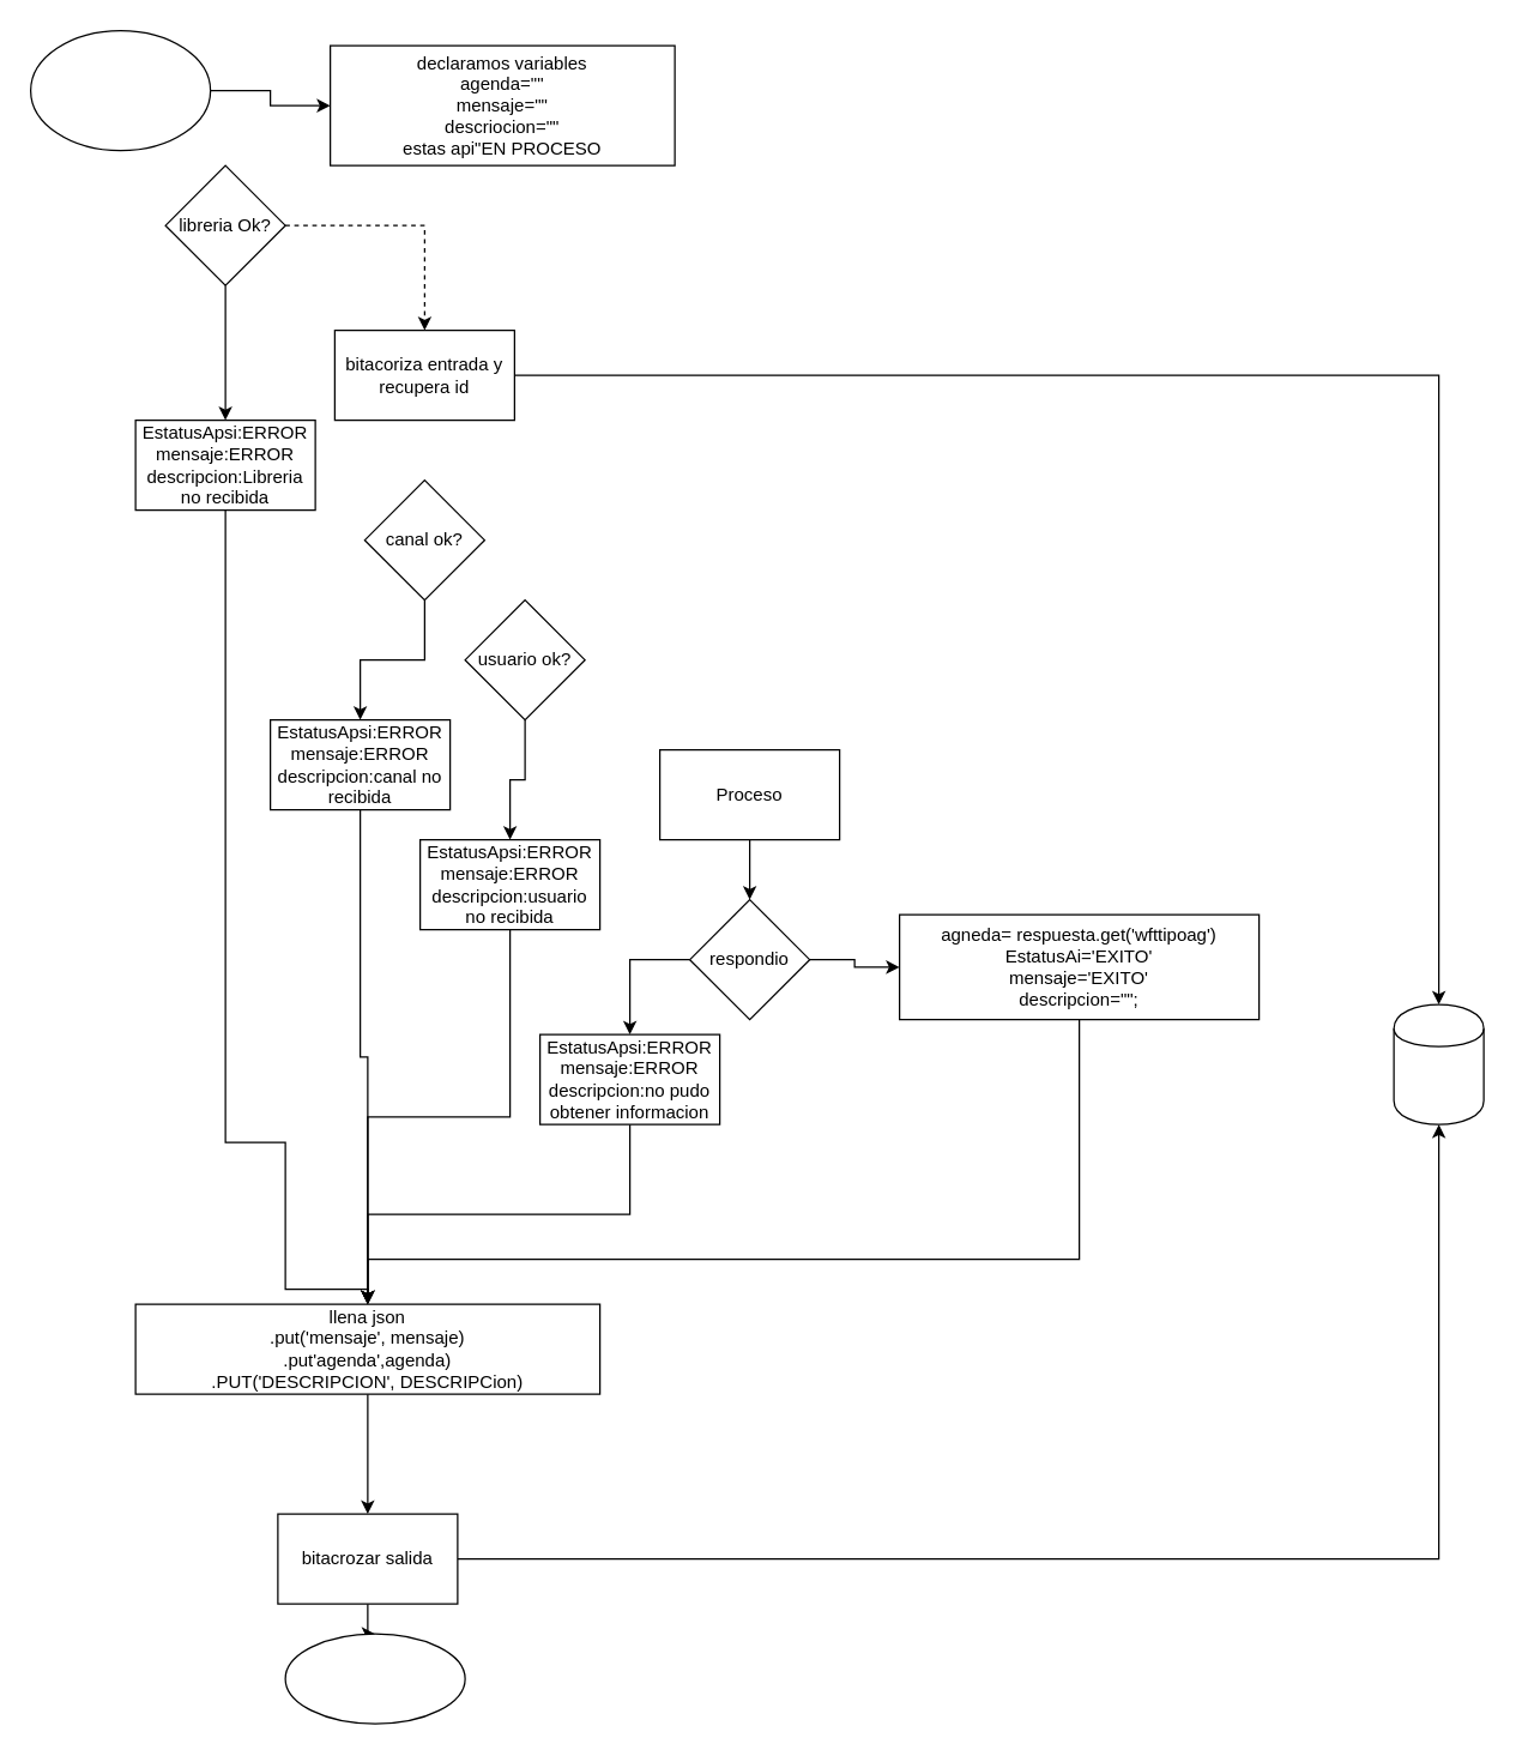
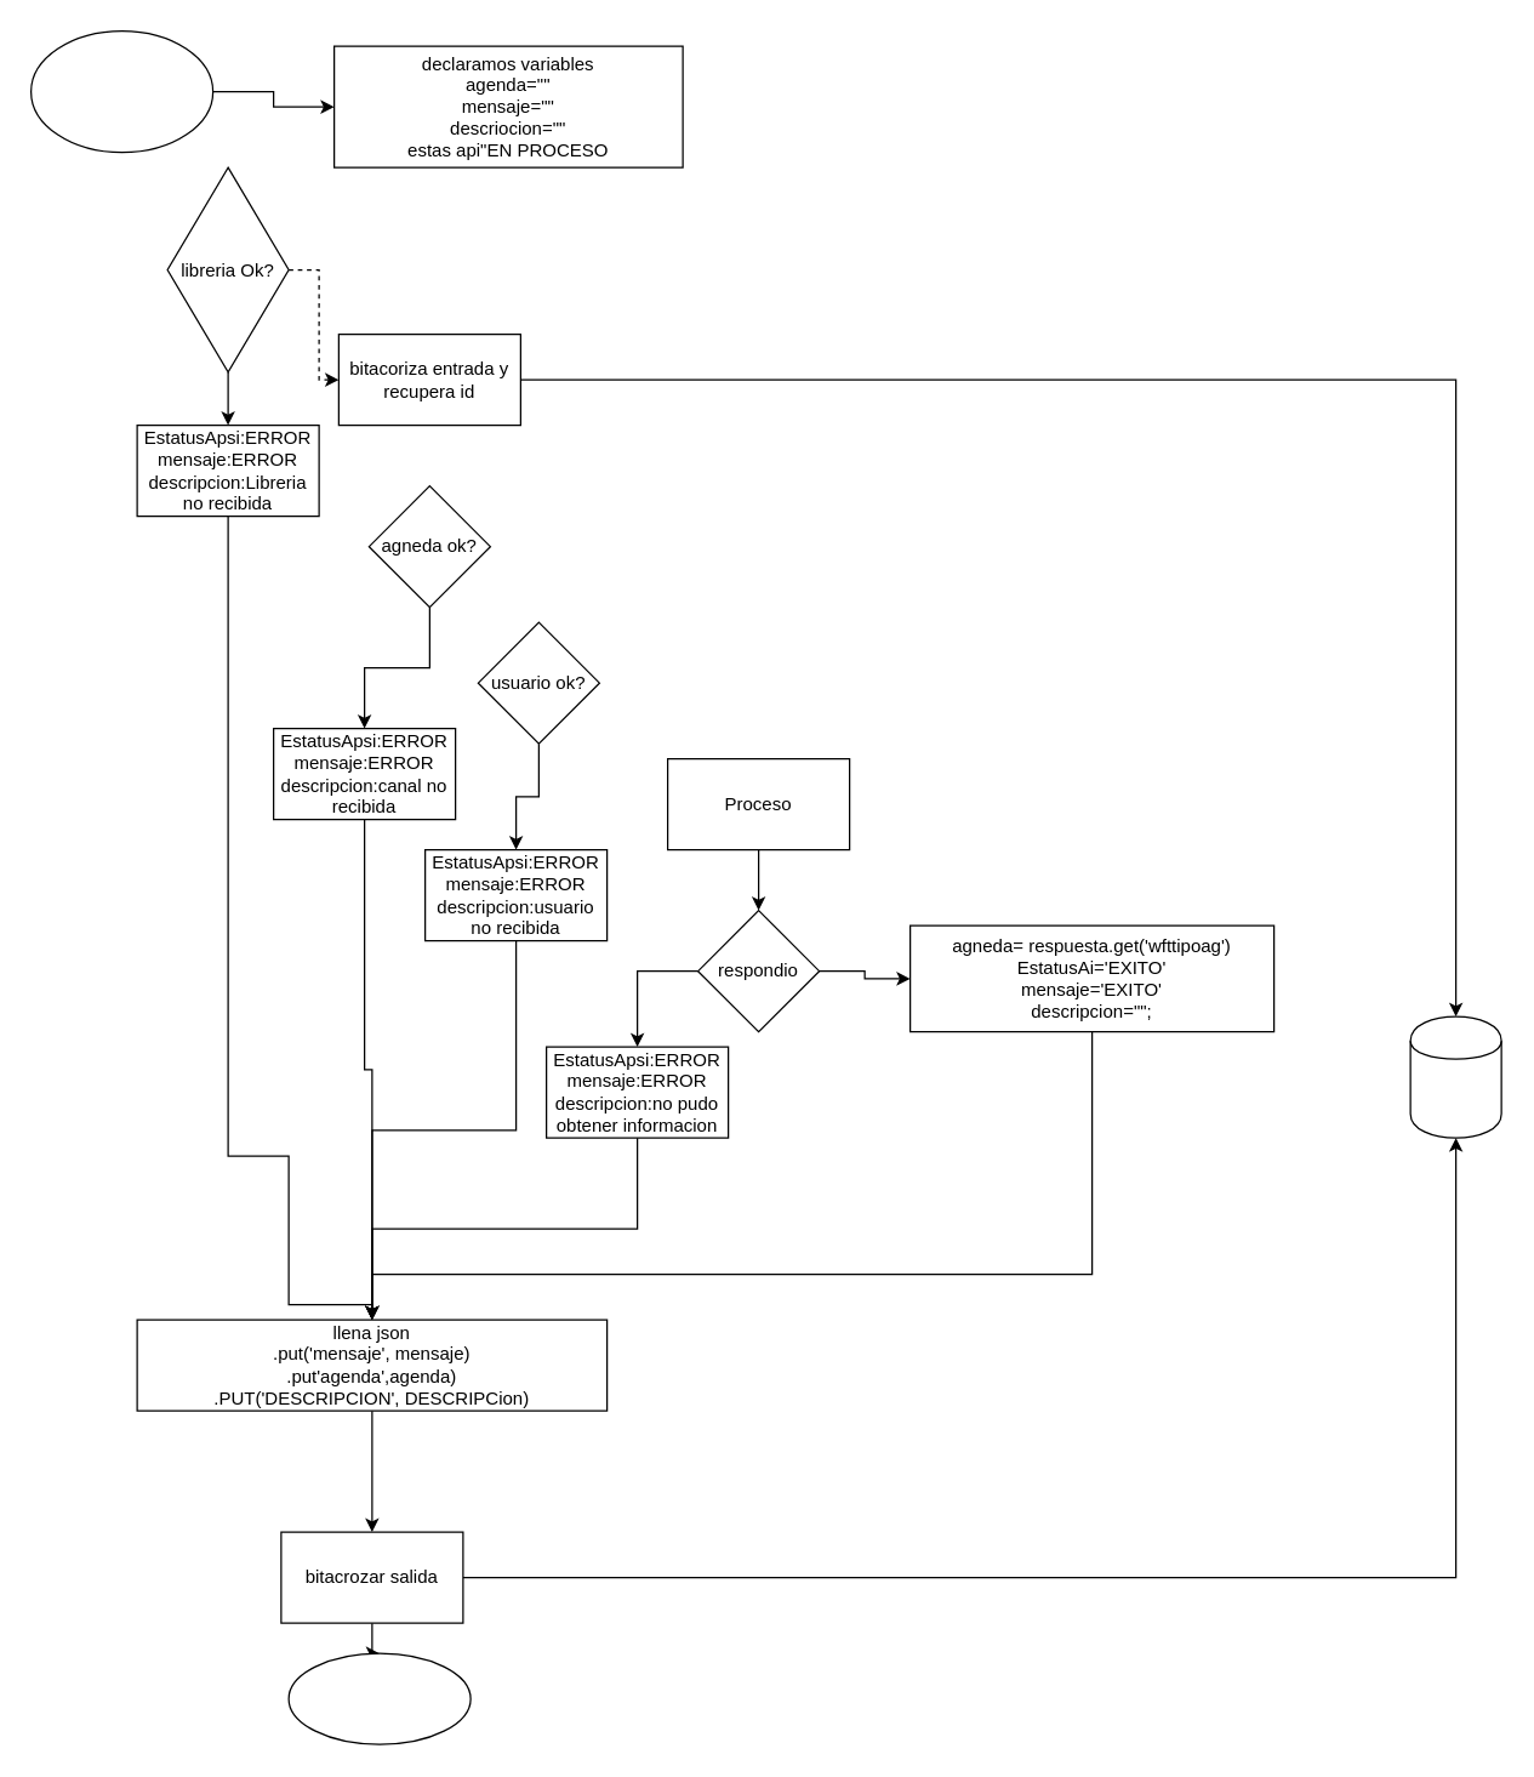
  <mxCell id="0" />
  <mxCell id="1" parent="0" />
  <mxCell id="2" value="" style="edgeStyle=orthogonalEdgeStyle;rounded=0;orthogonalLoop=1;jettySize=auto;html=1;" edge="1" parent="1" source="3" target="19"><mxGeometry relative="1" as="geometry" /></mxCell>
  <mxCell id="3" value="" style="ellipse;whiteSpace=wrap;html=1;" vertex="1" parent="1"><mxGeometry x="20" y="20" width="120" height="80" as="geometry" /></mxCell>
  <mxCell id="4" style="edgeStyle=orthogonalEdgeStyle;rounded=0;orthogonalLoop=1;jettySize=auto;html=1;dashed=1;" edge="1" parent="1" source="6" target="12"><mxGeometry relative="1" as="geometry" /></mxCell>
  <mxCell id="5" value="" style="edgeStyle=orthogonalEdgeStyle;rounded=0;orthogonalLoop=1;jettySize=auto;html=1;" edge="1" parent="1" source="6" target="16"><mxGeometry relative="1" as="geometry" /></mxCell>
- <mxCell id="6" value="libreria Ok?" style="rhombus;whiteSpace=wrap;html=1;" vertex="1" parent="1"><mxGeometry x="110" y="110" width="80" height="80" as="geometry" /></mxCell>
+ <mxCell id="6" value="libreria Ok?" style="rhombus;whiteSpace=wrap;html=1;" vertex="1" parent="1"><mxGeometry x="110" y="110" width="80" height="135" as="geometry" /></mxCell>
  <mxCell id="7" style="edgeStyle=orthogonalEdgeStyle;rounded=0;orthogonalLoop=1;jettySize=auto;html=1;" edge="1" parent="1" source="8" target="21"><mxGeometry relative="1" as="geometry" /></mxCell>
- <mxCell id="8" value="canal ok?" style="rhombus;whiteSpace=wrap;html=1;" vertex="1" parent="1"><mxGeometry x="243" y="320" width="80" height="80" as="geometry" /></mxCell>
+ <mxCell id="8" value="agneda ok?" style="rhombus;whiteSpace=wrap;html=1;" vertex="1" parent="1"><mxGeometry x="243" y="320" width="80" height="80" as="geometry" /></mxCell>
  <mxCell id="9" style="edgeStyle=orthogonalEdgeStyle;rounded=0;orthogonalLoop=1;jettySize=auto;html=1;" edge="1" parent="1" source="10" target="23"><mxGeometry relative="1" as="geometry" /></mxCell>
- <mxCell id="10" value="usuario ok?" style="rhombus;whiteSpace=wrap;html=1;" vertex="1" parent="1"><mxGeometry x="310" y="400" width="80" height="80" as="geometry" /></mxCell>
+ <mxCell id="10" value="usuario ok?" style="rhombus;whiteSpace=wrap;html=1;" vertex="1" parent="1"><mxGeometry x="315" y="410" width="80" height="80" as="geometry" /></mxCell>
  <mxCell id="11" style="edgeStyle=orthogonalEdgeStyle;rounded=0;orthogonalLoop=1;jettySize=auto;html=1;entryX=0.5;entryY=0;entryDx=0;entryDy=0;" edge="1" parent="1" source="12" target="34"><mxGeometry relative="1" as="geometry"><mxPoint x="409" y="250" as="targetPoint" /></mxGeometry></mxCell>
  <mxCell id="12" value="bitacoriza entrada y recupera id" style="rounded=0;whiteSpace=wrap;html=1;" vertex="1" parent="1"><mxGeometry x="223" y="220" width="120" height="60" as="geometry" /></mxCell>
  <mxCell id="13" style="edgeStyle=orthogonalEdgeStyle;rounded=0;orthogonalLoop=1;jettySize=auto;html=1;" edge="1" parent="1" source="14"><mxGeometry relative="1" as="geometry"><mxPoint x="500" y="600" as="targetPoint" /></mxGeometry></mxCell>
  <mxCell id="14" value="Proceso&lt;br&gt;" style="whiteSpace=wrap;html=1;" vertex="1" parent="1"><mxGeometry x="440" y="500" width="120" height="60" as="geometry" /></mxCell>
  <mxCell id="15" style="edgeStyle=orthogonalEdgeStyle;rounded=0;orthogonalLoop=1;jettySize=auto;html=1;entryX=0.5;entryY=0;entryDx=0;entryDy=0;" edge="1" parent="1" source="16" target="18"><mxGeometry relative="1" as="geometry"><mxPoint x="340" y="762" as="targetPoint" /><Array as="points"><mxPoint x="150" y="762" /><mxPoint x="190" y="762" /><mxPoint x="190" y="860" /><mxPoint x="245" y="860" /></Array></mxGeometry></mxCell>
  <mxCell id="16" value="EstatusApsi:ERROR&lt;br&gt;mensaje:ERROR&lt;br&gt;descripcion:Libreria no recibida" style="whiteSpace=wrap;html=1;" vertex="1" parent="1"><mxGeometry x="90" y="280" width="120" height="60" as="geometry" /></mxCell>
  <mxCell id="17" value="" style="edgeStyle=orthogonalEdgeStyle;rounded=0;orthogonalLoop=1;jettySize=auto;html=1;" edge="1" parent="1" source="18" target="33"><mxGeometry relative="1" as="geometry" /></mxCell>
  <mxCell id="18" value="llena json&lt;br&gt;.put('mensaje', mensaje)&lt;br&gt;.put'agenda',agenda)&lt;br&gt;.PUT('DESCRIPCION', DESCRIPCion)" style="rounded=0;whiteSpace=wrap;html=1;" vertex="1" parent="1"><mxGeometry x="90" y="870" width="310" height="60" as="geometry" /></mxCell>
  <mxCell id="19" value="declaramos variables&lt;br&gt;agenda=&quot;&quot;&lt;br&gt;mensaje=&quot;&quot;&lt;br&gt;descriocion=&quot;&quot;&lt;br&gt;estas api&quot;EN PROCESO" style="whiteSpace=wrap;html=1;" vertex="1" parent="1"><mxGeometry x="220" y="30" width="230" height="80" as="geometry" /></mxCell>
  <mxCell id="20" style="edgeStyle=orthogonalEdgeStyle;rounded=0;orthogonalLoop=1;jettySize=auto;html=1;entryX=0.5;entryY=0;entryDx=0;entryDy=0;" edge="1" parent="1" source="21" target="18"><mxGeometry relative="1" as="geometry"><mxPoint x="283" y="782" as="targetPoint" /></mxGeometry></mxCell>
  <mxCell id="21" value="&lt;span&gt;EstatusApsi:ERROR&lt;/span&gt;&lt;br&gt;&lt;span&gt;mensaje:ERROR&lt;/span&gt;&lt;br&gt;&lt;span&gt;descripcion:canal no recibida&lt;/span&gt;" style="rounded=0;whiteSpace=wrap;html=1;" vertex="1" parent="1"><mxGeometry x="180" y="480" width="120" height="60" as="geometry" /></mxCell>
  <mxCell id="22" style="edgeStyle=orthogonalEdgeStyle;rounded=0;orthogonalLoop=1;jettySize=auto;html=1;entryX=0.5;entryY=0;entryDx=0;entryDy=0;" edge="1" parent="1" source="23" target="18"><mxGeometry relative="1" as="geometry" /></mxCell>
  <mxCell id="23" value="&lt;span&gt;EstatusApsi:ERROR&lt;/span&gt;&lt;br&gt;&lt;span&gt;mensaje:ERROR&lt;/span&gt;&lt;br&gt;&lt;span&gt;descripcion:usuario no recibida&lt;/span&gt;" style="rounded=0;whiteSpace=wrap;html=1;" vertex="1" parent="1"><mxGeometry x="280" y="560" width="120" height="60" as="geometry" /></mxCell>
  <mxCell id="24" style="edgeStyle=orthogonalEdgeStyle;rounded=0;orthogonalLoop=1;jettySize=auto;html=1;entryX=0.5;entryY=0;entryDx=0;entryDy=0;exitX=0;exitY=0.5;exitDx=0;exitDy=0;" edge="1" parent="1" source="26" target="28"><mxGeometry relative="1" as="geometry" /></mxCell>
  <mxCell id="25" value="" style="edgeStyle=orthogonalEdgeStyle;rounded=0;orthogonalLoop=1;jettySize=auto;html=1;" edge="1" parent="1" source="26" target="30"><mxGeometry relative="1" as="geometry" /></mxCell>
  <mxCell id="26" value="respondio" style="rhombus;whiteSpace=wrap;html=1;" vertex="1" parent="1"><mxGeometry x="460" y="600" width="80" height="80" as="geometry" /></mxCell>
  <mxCell id="27" style="edgeStyle=orthogonalEdgeStyle;rounded=0;orthogonalLoop=1;jettySize=auto;html=1;" edge="1" parent="1" source="28" target="18"><mxGeometry relative="1" as="geometry" /></mxCell>
  <mxCell id="28" value="&lt;span&gt;EstatusApsi:ERROR&lt;/span&gt;&lt;br&gt;&lt;span&gt;mensaje:ERROR&lt;/span&gt;&lt;br&gt;&lt;span&gt;descripcion:no pudo obtener informacion&lt;/span&gt;" style="rounded=0;whiteSpace=wrap;html=1;" vertex="1" parent="1"><mxGeometry x="360" y="690" width="120" height="60" as="geometry" /></mxCell>
  <mxCell id="29" style="edgeStyle=orthogonalEdgeStyle;rounded=0;orthogonalLoop=1;jettySize=auto;html=1;" edge="1" parent="1" source="30" target="18"><mxGeometry relative="1" as="geometry"><Array as="points"><mxPoint x="720" y="840" /><mxPoint x="245" y="840" /></Array></mxGeometry></mxCell>
  <mxCell id="30" value="agneda= respuesta.get('wfttipoag')&lt;br&gt;EstatusAi='EXITO'&lt;br&gt;mensaje='EXITO'&lt;br&gt;descripcion=&quot;&quot;;" style="whiteSpace=wrap;html=1;" vertex="1" parent="1"><mxGeometry x="600" y="610" width="240" height="70" as="geometry" /></mxCell>
  <mxCell id="31" value="" style="edgeStyle=orthogonalEdgeStyle;rounded=0;orthogonalLoop=1;jettySize=auto;html=1;" edge="1" parent="1" source="33" target="34"><mxGeometry relative="1" as="geometry" /></mxCell>
  <mxCell id="32" value="" style="edgeStyle=orthogonalEdgeStyle;rounded=0;orthogonalLoop=1;jettySize=auto;html=1;" edge="1" parent="1" source="33" target="35"><mxGeometry relative="1" as="geometry" /></mxCell>
  <mxCell id="33" value="bitacrozar salida" style="whiteSpace=wrap;html=1;rounded=0;" vertex="1" parent="1"><mxGeometry x="185" y="1010" width="120" height="60" as="geometry" /></mxCell>
  <mxCell id="34" value="" style="shape=cylinder;whiteSpace=wrap;html=1;boundedLbl=1;backgroundOutline=1;rounded=0;" vertex="1" parent="1"><mxGeometry x="930" y="670" width="60" height="80" as="geometry" /></mxCell>
  <mxCell id="35" value="" style="ellipse;whiteSpace=wrap;html=1;rounded=0;" vertex="1" parent="1"><mxGeometry x="190" y="1090" width="120" height="60" as="geometry" /></mxCell>
